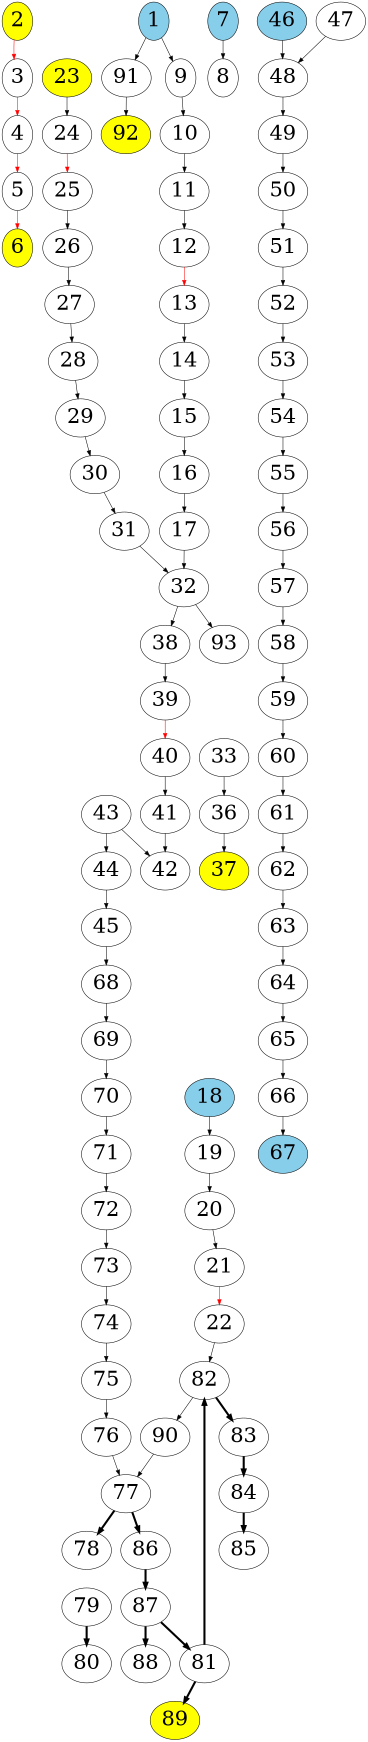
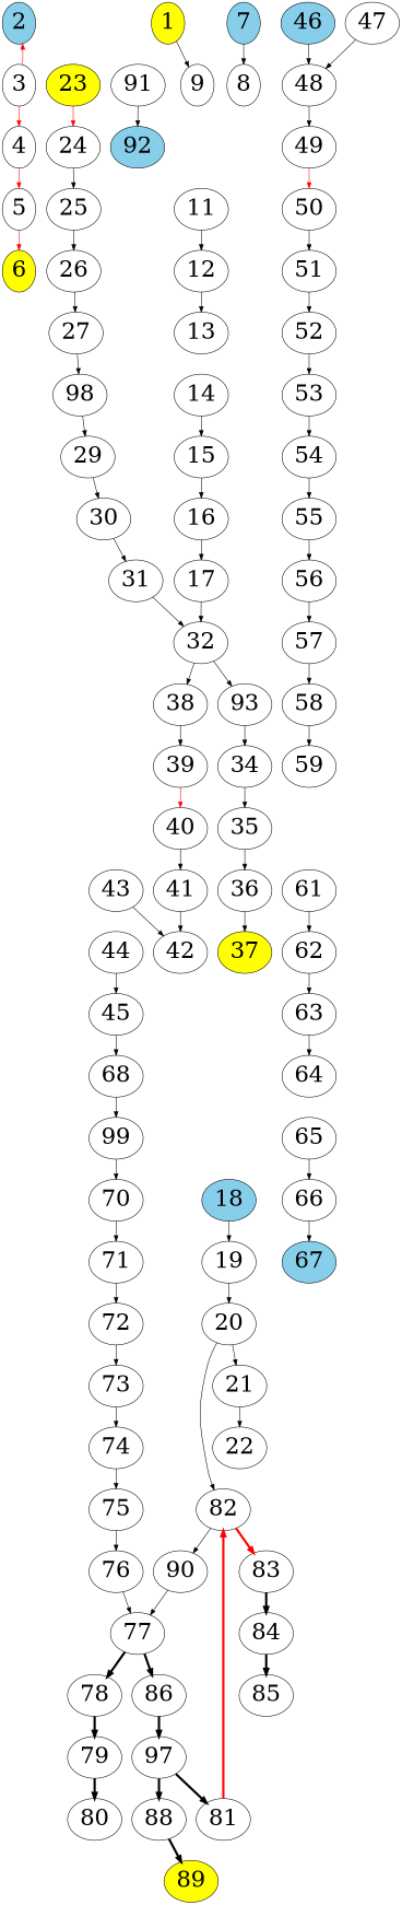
  digraph {
    rankdir=TB
    node [fontsize=40]
    edge [penwidth=1]
-   2 [fillcolor=yellow style=filled]
+   2 [fillcolor=skyblue style=filled]
    3
    4
    5
    6 [fillcolor=yellow style=filled]
    18 [fillcolor=skyblue style=filled]
    19
    20
    21
    22
    82
    90
    83
    77
    84
    78
    86
    79
    23 [fillcolor=yellow style=filled]
    24
    25
    26
    27
-   28
+   28 [label=98]
    29
    30
    31
    32
    38
    n30 [label=93]
    39
+   34
    40
    41
    42
    43
    44
    45
    68
-   69
+   69 [label=99]
    70
    71
    72
    73
    74
    75
    76
-   1 [fillcolor=skyblue style=filled]
+   1 [fillcolor=yellow style=filled]
    91
    9
-   92 [fillcolor=yellow style=filled]
+   92 [fillcolor=skyblue style=filled]
    7 [fillcolor=skyblue style=filled]
    8
-   10
    11
    12
    13
    14
    15
    16
    17
-   35 [label=33]
+   35
    36
    37 [fillcolor=yellow style=filled]
    46 [fillcolor=skyblue style=filled]
    48
    47
    49
    50
    51
    52
    53
    54
    55
    56
    57
    58
    59
-   60
    61
    62
    63
    64
    65
    66
    67 [fillcolor=skyblue style=filled]
    80
    81
    85
-   87
+   87 [label=97]
    88
    89 [fillcolor=yellow style=filled]
-   2 -> 3 [color=red]
+   3 -> 2 [color=red]
    3 -> 4 [color=red]
    4 -> 5 [color=red]
    5 -> 6 [color=red]
    18 -> 19
    19 -> 20
    20 -> 21
-   21 -> 22 [color=red]
-   22 -> 82
+   21 -> 22
+   20 -> 82
    82 -> 90
-   82 -> 83 [penwidth=4]
+   82 -> 83 [penwidth=4 color=red]
    90 -> 77
    83 -> 84 [penwidth=4]
    77 -> 78 [penwidth=4]
    77 -> 86 [penwidth=4]
    84 -> 85 [penwidth=4]
+   78 -> 79 [penwidth=4]
    86 -> 87 [penwidth=4]
    79 -> 80 [penwidth=4]
-   23 -> 24
-   24 -> 25 [color=red]
+   23 -> 24 [color=red]
+   24 -> 25
    25 -> 26
    26 -> 27
    27 -> 28
    28 -> 29
    29 -> 30
    30 -> 31
    31 -> 32
    32 -> 38
    32 -> n30
    38 -> 39
+   n30 -> 34
    39 -> 40 [color=red]
+   34 -> 35
    40 -> 41
    41 -> 42
    43 -> 42
-   43 -> 44
    44 -> 45
    45 -> 68
    68 -> 69
    69 -> 70
    70 -> 71
    71 -> 72
    72 -> 73
    73 -> 74
    74 -> 75
    75 -> 76
    76 -> 77
-   1 -> 91
    1 -> 9
    91 -> 92
-   9 -> 10
    7 -> 8
-   10 -> 11
    11 -> 12
-   12 -> 13 [color=red]
-   13 -> 14
+   12 -> 13
    14 -> 15
    15 -> 16
    16 -> 17
    17 -> 32
    35 -> 36
    36 -> 37
    46 -> 48
    48 -> 49
    47 -> 48
-   49 -> 50
+   49 -> 50 [color=red]
    50 -> 51
    51 -> 52
    52 -> 53
    53 -> 54
    54 -> 55
    55 -> 56
    56 -> 57
    57 -> 58
    58 -> 59
-   59 -> 60
-   60 -> 61
    61 -> 62
    62 -> 63
    63 -> 64
-   64 -> 65
    65 -> 66
    66 -> 67
-   81 -> 82 [penwidth=4]
+   81 -> 82 [penwidth=4 color=red]
    87 -> 81 [penwidth=4]
    87 -> 88 [penwidth=4]
-   81 -> 89 [penwidth=4]
+   88 -> 89 [penwidth=4]
  }
